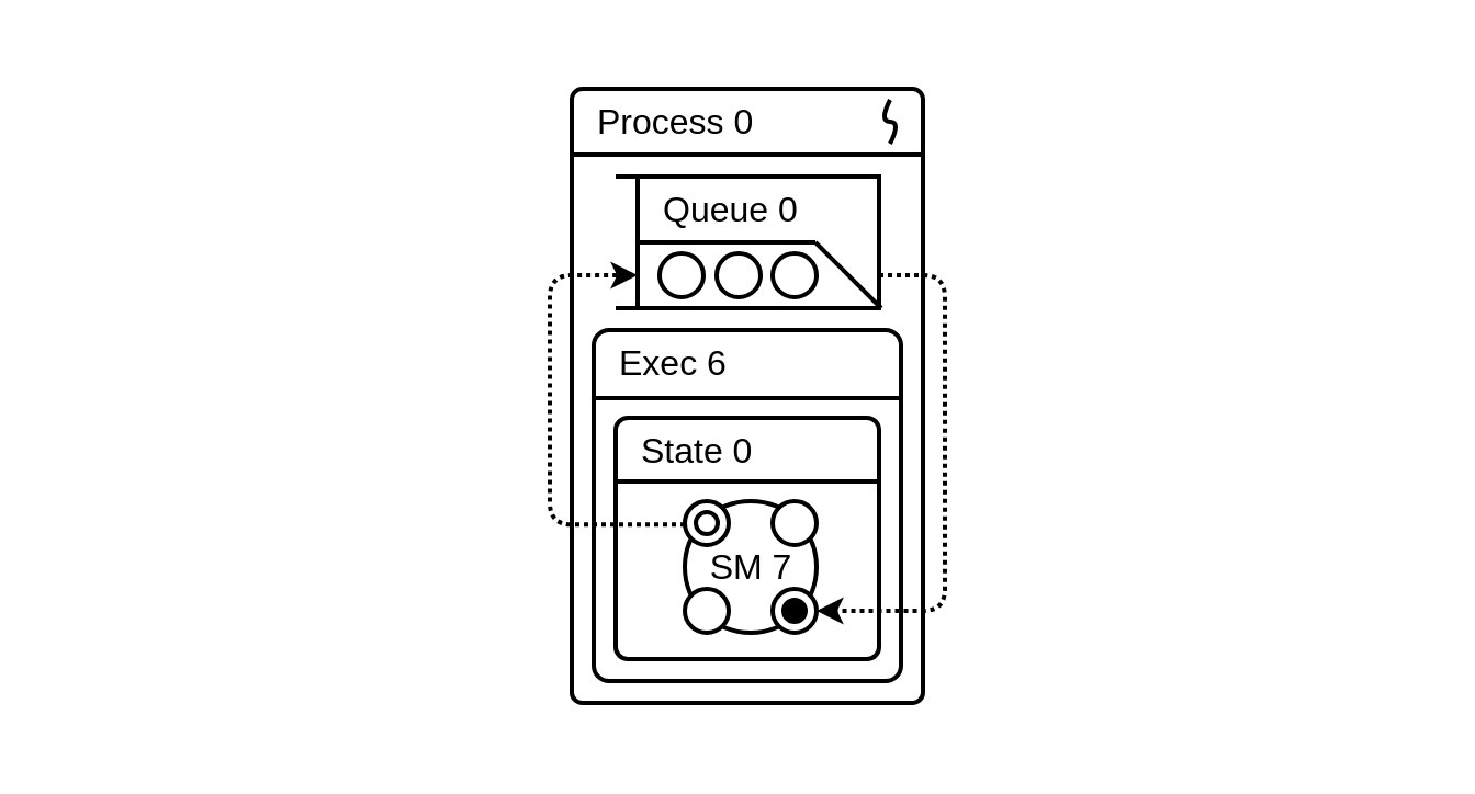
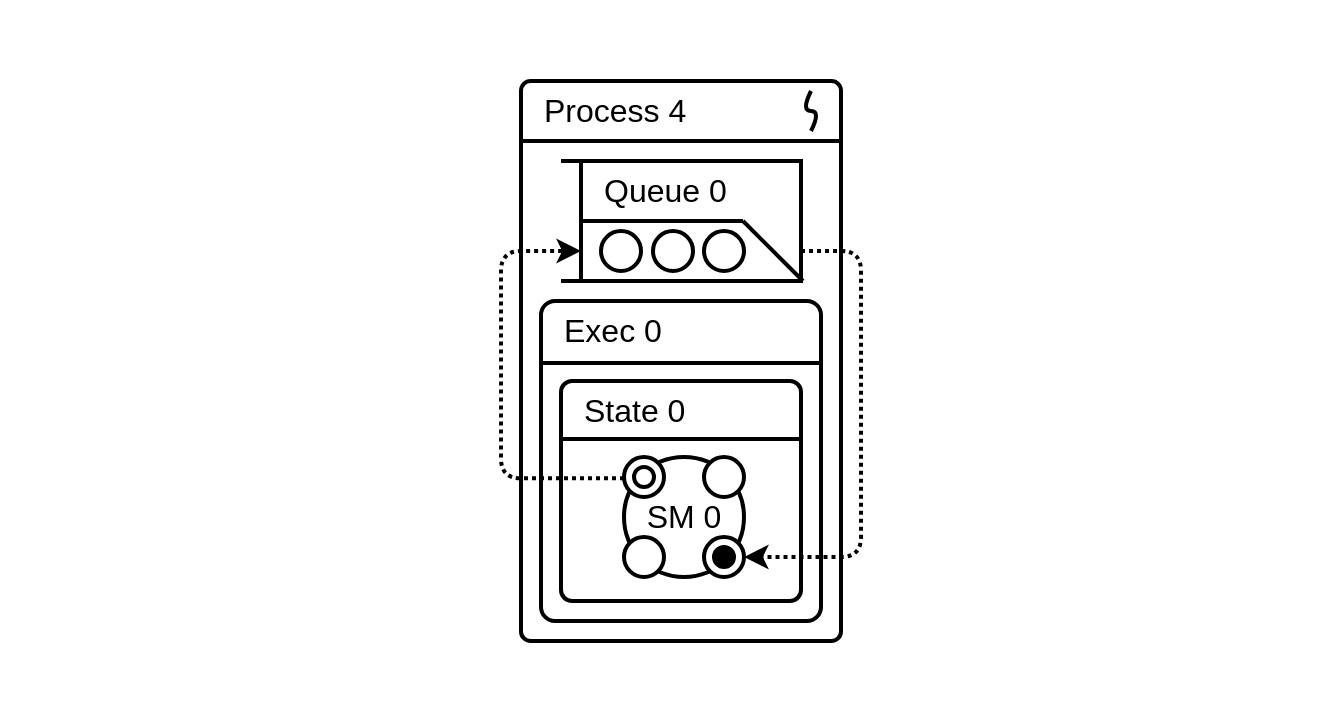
  <mxCell id="0" />
  <mxCell id="1" parent="0" />
  <mxCell id="2" value="" style="strokeWidth=2;rounded=1;arcSize=3;whiteSpace=wrap;html=1;align=center;fontSize=23;fontFamily=Helvetica;fontStyle=0" parent="1" vertex="1"><mxGeometry x="260" y="40" width="160" height="280" as="geometry" /></mxCell>
  <mxCell id="3" value="" style="strokeWidth=2;rounded=1;arcSize=5;whiteSpace=wrap;html=1;align=center;fontSize=23;fontFamily=Helvetica;fontStyle=0" parent="1" vertex="1"><mxGeometry x="270" y="150" width="140" height="160" as="geometry" /></mxCell>
  <mxCell id="4" value="" style="line;strokeWidth=2;fillColor=none;align=left;verticalAlign=middle;spacingTop=-1;spacingLeft=3;spacingRight=3;rotatable=0;labelPosition=right;points=[];portConstraint=eastwest;fontSize=23;fontFamily=Helvetica;fontStyle=0" parent="1" vertex="1"><mxGeometry x="270.5" y="172" width="139.5" height="18" as="geometry" /></mxCell>
- <mxCell id="5" value="&lt;div style=&quot;text-align: left; font-size: 16px;&quot;&gt;&lt;font style=&quot;font-size: 16px;&quot;&gt;&lt;span style=&quot;font-size: 16px;&quot;&gt;Exec 6&lt;/span&gt;&lt;/font&gt;&lt;/div&gt;" style="text;html=1;strokeColor=none;fillColor=none;align=left;verticalAlign=middle;whiteSpace=wrap;rounded=0;fontFamily=Helvetica;fontSize=16;fontStyle=0" parent="1" vertex="1"><mxGeometry x="280" y="150" width="120" height="30" as="geometry" /></mxCell>
+ <mxCell id="5" value="&lt;div style=&quot;text-align: left; font-size: 16px;&quot;&gt;&lt;font style=&quot;font-size: 16px;&quot;&gt;&lt;span style=&quot;font-size: 16px;&quot;&gt;Exec 0&lt;/span&gt;&lt;/font&gt;&lt;/div&gt;" style="text;html=1;strokeColor=none;fillColor=none;align=left;verticalAlign=middle;whiteSpace=wrap;rounded=0;fontFamily=Helvetica;fontSize=16;fontStyle=0" parent="1" vertex="1"><mxGeometry x="280" y="150" width="120" height="30" as="geometry" /></mxCell>
  <mxCell id="6" value="" style="line;strokeWidth=2;fillColor=none;align=left;verticalAlign=middle;spacingTop=-1;spacingLeft=3;spacingRight=3;rotatable=0;labelPosition=right;points=[];portConstraint=eastwest;fontSize=23;fontFamily=Helvetica;fontStyle=0" parent="1" vertex="1"><mxGeometry x="260" y="60" width="160" height="20" as="geometry" /></mxCell>
- <mxCell id="7" value="&lt;div style=&quot;text-align: left; font-size: 16px;&quot;&gt;&lt;font style=&quot;font-size: 16px;&quot;&gt;&lt;span style=&quot;font-size: 16px;&quot;&gt;Process 0&lt;/span&gt;&lt;/font&gt;&lt;/div&gt;" style="text;html=1;strokeColor=none;fillColor=none;align=left;verticalAlign=middle;whiteSpace=wrap;rounded=0;fontFamily=Helvetica;fontSize=16;fontStyle=0" parent="1" vertex="1"><mxGeometry x="270" y="40" width="140" height="30" as="geometry" /></mxCell>
+ <mxCell id="7" value="&lt;div style=&quot;text-align: left; font-size: 16px;&quot;&gt;&lt;font style=&quot;font-size: 16px;&quot;&gt;&lt;span style=&quot;font-size: 16px;&quot;&gt;Process 4&lt;/span&gt;&lt;/font&gt;&lt;/div&gt;" style="text;html=1;strokeColor=none;fillColor=none;align=left;verticalAlign=middle;whiteSpace=wrap;rounded=0;fontFamily=Helvetica;fontSize=16;fontStyle=0" parent="1" vertex="1"><mxGeometry x="270" y="40" width="140" height="30" as="geometry" /></mxCell>
  <mxCell id="8" value="" style="curved=1;endArrow=none;html=1;strokeWidth=2;endFill=0;fontFamily=Helvetica;fontSize=23;fontStyle=0" parent="1" edge="1"><mxGeometry width="50" height="50" relative="1" as="geometry"><mxPoint x="405" y="65" as="sourcePoint" /><mxPoint x="405" y="45" as="targetPoint" /><Array as="points"><mxPoint x="410" y="55" /><mxPoint x="400" y="55" /></Array></mxGeometry></mxCell>
  <mxCell id="9" value="" style="endArrow=none;dashed=1;html=1;fontFamily=Helvetica;fontSize=23;strokeColor=none;" parent="1" edge="1"><mxGeometry width="50" height="50" relative="1" as="geometry"><mxPoint x="320.25" y="340" as="sourcePoint" /><mxPoint x="360.25" y="340" as="targetPoint" /></mxGeometry></mxCell>
  <mxCell id="10" value="" style="endArrow=none;dashed=1;html=1;fontFamily=Helvetica;fontSize=23;strokeColor=none;" parent="1" edge="1"><mxGeometry width="50" height="50" relative="1" as="geometry"><mxPoint x="650" y="161" as="sourcePoint" /><mxPoint x="650" y="201" as="targetPoint" /></mxGeometry></mxCell>
  <mxCell id="11" value="" style="endArrow=none;dashed=1;html=1;fontFamily=Helvetica;fontSize=23;strokeColor=none;" parent="1" edge="1"><mxGeometry width="50" height="50" relative="1" as="geometry"><mxPoint x="20" y="161" as="sourcePoint" /><mxPoint x="20" y="201" as="targetPoint" /></mxGeometry></mxCell>
  <mxCell id="12" value="" style="strokeWidth=2;rounded=1;arcSize=5;whiteSpace=wrap;html=1;align=center;fontSize=23;fontFamily=Helvetica;fontStyle=0" vertex="1" parent="1"><mxGeometry x="280" y="190" width="120" height="110" as="geometry" /></mxCell>
  <mxCell id="13" value="" style="line;strokeWidth=2;fillColor=none;align=left;verticalAlign=middle;spacingTop=-1;spacingLeft=3;spacingRight=3;rotatable=0;labelPosition=right;points=[];portConstraint=eastwest;fontSize=23;fontFamily=Helvetica;fontStyle=0" vertex="1" parent="1"><mxGeometry x="280" y="210" width="120" height="18" as="geometry" /></mxCell>
  <mxCell id="14" value="&lt;div style=&quot;text-align: left; font-size: 16px;&quot;&gt;&lt;font style=&quot;font-size: 16px;&quot;&gt;&lt;span style=&quot;font-size: 16px;&quot;&gt;State 0&lt;/span&gt;&lt;/font&gt;&lt;/div&gt;" style="text;html=1;strokeColor=none;fillColor=none;align=left;verticalAlign=middle;whiteSpace=wrap;rounded=0;fontFamily=Helvetica;fontSize=16;fontStyle=0" vertex="1" parent="1"><mxGeometry x="290" y="190" width="100" height="30" as="geometry" /></mxCell>
  <mxCell id="15" value="" style="ellipse;whiteSpace=wrap;html=1;aspect=fixed;strokeWidth=2;fontFamily=Helvetica;fontSize=23;fontStyle=0" parent="1" vertex="1"><mxGeometry x="311.5" y="228" width="60" height="60" as="geometry" /></mxCell>
  <mxCell id="16" value="" style="ellipse;whiteSpace=wrap;html=1;aspect=fixed;strokeWidth=2;fontFamily=Helvetica;fontSize=23;fontStyle=0" parent="1" vertex="1"><mxGeometry x="351.5" y="228" width="20" height="20" as="geometry" /></mxCell>
- <mxCell id="17" value="&lt;div style=&quot;text-align: left ; font-size: 16px&quot;&gt;&lt;font style=&quot;font-size: 16px&quot;&gt;&lt;span style=&quot;font-size: 16px&quot;&gt;SM 7&lt;/span&gt;&lt;/font&gt;&lt;/div&gt;" style="text;html=1;strokeColor=none;fillColor=none;align=center;verticalAlign=middle;whiteSpace=wrap;rounded=0;fontFamily=Helvetica;fontSize=16;fontStyle=0" parent="1" vertex="1"><mxGeometry x="311.5" y="228" width="60" height="60" as="geometry" /></mxCell>
+ <mxCell id="17" value="&lt;div style=&quot;text-align: left ; font-size: 16px&quot;&gt;&lt;font style=&quot;font-size: 16px&quot;&gt;&lt;span style=&quot;font-size: 16px&quot;&gt;SM 0&lt;/span&gt;&lt;/font&gt;&lt;/div&gt;" style="text;html=1;strokeColor=none;fillColor=none;align=center;verticalAlign=middle;whiteSpace=wrap;rounded=0;fontFamily=Helvetica;fontSize=16;fontStyle=0" parent="1" vertex="1"><mxGeometry x="311.5" y="228" width="60" height="60" as="geometry" /></mxCell>
  <mxCell id="18" value="" style="ellipse;whiteSpace=wrap;html=1;aspect=fixed;strokeWidth=2;fontFamily=Helvetica;fontSize=23;fontStyle=0" vertex="1" parent="1"><mxGeometry x="311.5" y="268" width="20" height="20" as="geometry" /></mxCell>
  <mxCell id="19" value="" style="ellipse;whiteSpace=wrap;html=1;aspect=fixed;strokeWidth=2;fontFamily=Helvetica;fontSize=23;fontStyle=0" vertex="1" parent="1"><mxGeometry x="351.5" y="268" width="20" height="20" as="geometry" /></mxCell>
  <mxCell id="20" value="" style="ellipse;whiteSpace=wrap;html=1;aspect=fixed;strokeWidth=2;fontFamily=Helvetica;fontSize=23;fontStyle=0" vertex="1" parent="1"><mxGeometry x="311.5" y="228" width="20" height="20" as="geometry" /></mxCell>
  <mxCell id="21" value="" style="ellipse;whiteSpace=wrap;html=1;aspect=fixed;strokeWidth=2;fontFamily=Helvetica;fontSize=23;fontStyle=0" vertex="1" parent="1"><mxGeometry x="316.5" y="233" width="10" height="10" as="geometry" /></mxCell>
  <mxCell id="22" value="" style="ellipse;whiteSpace=wrap;html=1;aspect=fixed;strokeWidth=2;fontFamily=Helvetica;fontSize=23;fontStyle=0;fillColor=#000000;" vertex="1" parent="1"><mxGeometry x="356.5" y="273" width="10" height="10" as="geometry" /></mxCell>
  <mxCell id="23" value="" style="edgeStyle=elbowEdgeStyle;elbow=horizontal;endArrow=classic;html=1;strokeWidth=2;exitX=1;exitY=0.75;exitDx=0;exitDy=0;fontFamily=Helvetica;fontSize=23;fontStyle=0;entryX=1;entryY=0.5;entryDx=0;entryDy=0;dashed=1;dashPattern=1 1;" parent="1" source="33" target="19" edge="1"><mxGeometry width="50" height="50" relative="1" as="geometry"><mxPoint x="420" y="125" as="sourcePoint" /><mxPoint x="630" y="150" as="targetPoint" /><Array as="points"><mxPoint x="430" y="200" /></Array></mxGeometry></mxCell>
  <mxCell id="24" value="" style="edgeStyle=elbowEdgeStyle;elbow=horizontal;endArrow=classic;html=1;strokeWidth=2;entryX=0;entryY=0.75;entryDx=0;entryDy=0;fontFamily=Helvetica;fontSize=23;fontStyle=0;exitX=0;exitY=0.178;exitDx=0;exitDy=0;exitPerimeter=0;dashed=1;dashPattern=1 1;" parent="1" source="17" edge="1"><mxGeometry width="50" height="50" relative="1" as="geometry"><mxPoint x="200" y="135" as="sourcePoint" /><mxPoint x="290" y="125" as="targetPoint" /><Array as="points"><mxPoint x="250" y="210" /></Array></mxGeometry></mxCell>
  <mxCell id="25" value="" style="endArrow=none;html=1;strokeWidth=2;entryX=0;entryY=0;entryDx=0;entryDy=0;fontFamily=Helvetica;fontSize=16;fontStyle=0" edge="1" parent="1" target="33"><mxGeometry width="50" height="50" relative="1" as="geometry"><mxPoint x="280" y="80" as="sourcePoint" /><mxPoint x="400" y="80" as="targetPoint" /></mxGeometry></mxCell>
  <mxCell id="26" value="" style="endArrow=none;html=1;strokeWidth=2;entryX=0;entryY=1;entryDx=0;entryDy=0;fontFamily=Helvetica;fontSize=16;fontStyle=0" edge="1" parent="1" target="33"><mxGeometry width="50" height="50" relative="1" as="geometry"><mxPoint x="280" y="140" as="sourcePoint" /><mxPoint x="400" y="140" as="targetPoint" /></mxGeometry></mxCell>
  <mxCell id="27" value="" style="endArrow=none;html=1;strokeWidth=2;fontFamily=Helvetica;fontSize=16;fontStyle=0" edge="1" parent="1"><mxGeometry width="50" height="50" relative="1" as="geometry"><mxPoint x="290" y="110" as="sourcePoint" /><mxPoint x="371" y="110" as="targetPoint" /></mxGeometry></mxCell>
  <mxCell id="28" value="" style="endArrow=none;html=1;strokeWidth=2;fontFamily=Helvetica;fontSize=16;fontStyle=0" edge="1" parent="1"><mxGeometry width="50" height="50" relative="1" as="geometry"><mxPoint x="401" y="140" as="sourcePoint" /><mxPoint x="371" y="110" as="targetPoint" /></mxGeometry></mxCell>
  <mxCell id="29" value="&lt;div style=&quot;text-align: left; font-size: 16px;&quot;&gt;&lt;font style=&quot;font-size: 16px;&quot;&gt;&lt;span style=&quot;font-size: 16px;&quot;&gt;Queue 0&lt;/span&gt;&lt;/font&gt;&lt;/div&gt;" style="text;html=1;strokeColor=none;fillColor=none;align=left;verticalAlign=middle;whiteSpace=wrap;rounded=0;fontFamily=Helvetica;fontSize=16;fontStyle=0" vertex="1" parent="1"><mxGeometry x="300" y="80" width="96" height="30" as="geometry" /></mxCell>
  <mxCell id="30" value="" style="ellipse;whiteSpace=wrap;html=1;aspect=fixed;strokeWidth=2;fontFamily=Helvetica;fontSize=16;fontStyle=0" vertex="1" parent="1"><mxGeometry x="300" y="115" width="20" height="20" as="geometry" /></mxCell>
  <mxCell id="31" value="" style="ellipse;whiteSpace=wrap;html=1;aspect=fixed;strokeWidth=2;fontFamily=Helvetica;fontSize=16;fontStyle=0" vertex="1" parent="1"><mxGeometry x="326" y="115" width="20" height="20" as="geometry" /></mxCell>
  <mxCell id="32" value="" style="ellipse;whiteSpace=wrap;html=1;aspect=fixed;strokeWidth=2;fontFamily=Helvetica;fontSize=16;fontStyle=0" vertex="1" parent="1"><mxGeometry x="351.5" y="115" width="20" height="20" as="geometry" /></mxCell>
  <mxCell id="33" value="" style="rounded=0;whiteSpace=wrap;html=1;strokeWidth=2;fillColor=none;fontFamily=Helvetica;fontSize=16;fontStyle=0" vertex="1" parent="1"><mxGeometry x="290" y="80" width="110" height="60" as="geometry" /></mxCell>
  <mxCell id="34" value="" style="endArrow=none;dashed=1;html=1;fontFamily=Helvetica;fontSize=16;strokeColor=none;" edge="1" parent="1"><mxGeometry width="50" height="50" relative="1" as="geometry"><mxPoint x="310.5" y="140" as="sourcePoint" /><mxPoint x="350.5" y="140" as="targetPoint" /></mxGeometry></mxCell>
  <mxCell id="35" value="" style="endArrow=none;dashed=1;html=1;fontFamily=Helvetica;fontSize=23;strokeColor=none;" edge="1" parent="1"><mxGeometry width="50" height="50" relative="1" as="geometry"><mxPoint x="320.25" y="20" as="sourcePoint" /><mxPoint x="360.25" y="20" as="targetPoint" /></mxGeometry></mxCell>
